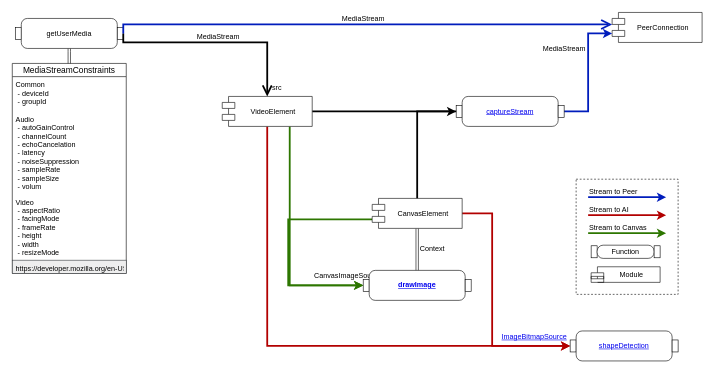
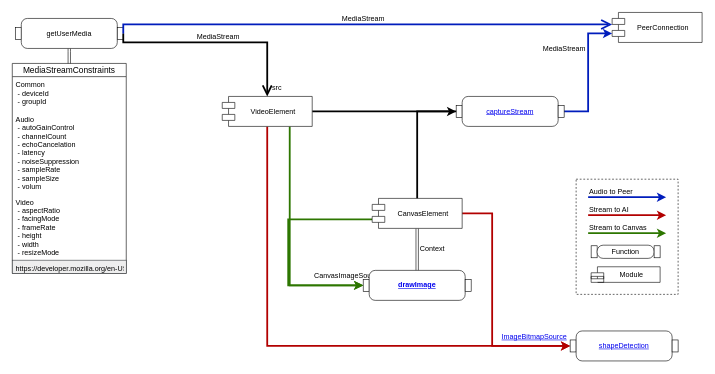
  <mxCell id="0" />
  <mxCell id="1" parent="0" />
  <mxCell id="2" value="" style="rounded=0;whiteSpace=wrap;html=1;dashed=1;" vertex="1" parent="1"><mxGeometry x="960" y="298" width="170" height="192" as="geometry" /></mxCell>
  <mxCell id="3" style="edgeStyle=orthogonalEdgeStyle;rounded=0;orthogonalLoop=1;jettySize=auto;html=1;fontSize=12;shape=link;" edge="1" parent="1" source="4" target="7"><mxGeometry relative="1" as="geometry" /></mxCell>
  <mxCell id="4" value="getUserMedia" style="html=1;shape=mxgraph.sysml.isControl;whiteSpace=wrap;align=center;fontSize=12;" vertex="1" parent="1"><mxGeometry x="25" y="30" width="180" height="50" as="geometry" /></mxCell>
  <mxCell id="5" value="MediaStream" style="edgeStyle=elbowEdgeStyle;html=1;elbow=vertical;endArrow=open;rounded=0;verticalAlign=bottom;endSize=12;fontSize=12;exitX=1;exitY=0.5;exitDx=0;exitDy=0;exitPerimeter=0;strokeWidth=3;" edge="1" parent="1" source="4" target="16"><mxGeometry relative="1" as="geometry"><mxPoint x="275" y="55" as="targetPoint" /><Array as="points"><mxPoint x="260" y="70" /><mxPoint x="290" y="70" /><mxPoint x="280" y="55" /><mxPoint x="255" y="45" /></Array></mxGeometry></mxCell>
  <mxCell id="6" value="src" style="text;html=1;align=center;verticalAlign=middle;resizable=0;points=[];labelBackgroundColor=#ffffff;fontSize=12;" vertex="1" connectable="0" parent="5"><mxGeometry x="0.881" y="2" relative="1" as="geometry"><mxPoint x="13" y="5" as="offset" /></mxGeometry></mxCell>
  <mxCell id="7" value="MediaStreamConstraints" style="swimlane;fontStyle=0;childLayout=stackLayout;horizontal=1;startSize=22;fillColor=none;horizontalStack=0;resizeParent=1;resizeParentMax=0;resizeLast=0;collapsible=1;marginBottom=0;swimlaneFillColor=#ffffff;align=center;fontSize=14;" vertex="1" parent="1"><mxGeometry x="20" y="105" width="190" height="350" as="geometry"><mxRectangle x="70" y="265" width="190" height="22" as="alternateBounds" /></mxGeometry></mxCell>
  <mxCell id="8" value="Common&#10; - deviceId&#10; - groupId" style="text;strokeColor=none;fillColor=none;spacingLeft=4;spacingRight=4;overflow=hidden;rotatable=0;points=[[0,0.5],[1,0.5]];portConstraint=eastwest;fontSize=12;" vertex="1" parent="7"><mxGeometry y="22" width="190" height="58" as="geometry" /></mxCell>
  <mxCell id="9" value="Audio&#10; - autoGainControl&#10; - channelCount&#10; - echoCancelation&#10; - latency&#10; - noiseSuppression&#10; - sampleRate&#10; - sampleSize&#10; - volum" style="text;strokeColor=none;fillColor=none;spacingLeft=4;spacingRight=4;overflow=hidden;rotatable=0;points=[[0,0.5],[1,0.5]];portConstraint=eastwest;fontSize=12;" vertex="1" parent="7"><mxGeometry y="80" width="190" height="138" as="geometry" /></mxCell>
  <mxCell id="10" value="Video&#10; - aspectRatio&#10; - facingMode&#10; - frameRate&#10; - height&#10; - width&#10; - resizeMode" style="text;strokeColor=none;fillColor=none;spacingLeft=4;spacingRight=4;overflow=hidden;rotatable=0;points=[[0,0.5],[1,0.5]];portConstraint=eastwest;fontSize=12;" vertex="1" parent="7"><mxGeometry y="218" width="190" height="110" as="geometry" /></mxCell>
  <mxCell id="11" value="https://developer.mozilla.org/en-US/docs/Web/API/MediaTrackConstraints" style="text;spacingLeft=4;spacingRight=4;overflow=hidden;rotatable=0;points=[[0,0.5],[1,0.5]];portConstraint=eastwest;fontSize=12;fillColor=#eeeeee;strokeColor=#36393d;" vertex="1" parent="7"><mxGeometry y="328" width="190" height="22" as="geometry" /></mxCell>
  <mxCell id="12" style="edgeStyle=orthogonalEdgeStyle;rounded=0;orthogonalLoop=1;jettySize=auto;html=1;exitX=1;exitY=0.5;exitDx=0;exitDy=0;entryX=0;entryY=0.5;entryDx=0;entryDy=0;entryPerimeter=0;fontSize=12;strokeWidth=3;" edge="1" parent="1" source="16" target="21"><mxGeometry relative="1" as="geometry" /></mxCell>
  <mxCell id="13" style="edgeStyle=orthogonalEdgeStyle;rounded=0;orthogonalLoop=1;jettySize=auto;html=1;exitX=0.5;exitY=1;exitDx=0;exitDy=0;entryX=0;entryY=0.5;entryDx=0;entryDy=0;entryPerimeter=0;fontSize=12;fillColor=#e51400;strokeColor=#B20000;strokeWidth=3;" edge="1" parent="1" source="16" target="27"><mxGeometry relative="1" as="geometry" /></mxCell>
  <mxCell id="14" style="edgeStyle=orthogonalEdgeStyle;rounded=0;orthogonalLoop=1;jettySize=auto;html=1;exitX=0.75;exitY=1;exitDx=0;exitDy=0;entryX=0;entryY=0.5;entryDx=0;entryDy=0;entryPerimeter=0;fontSize=12;fillColor=#60a917;strokeColor=#2D7600;strokeWidth=3;" edge="1" parent="1" source="16" target="28"><mxGeometry relative="1" as="geometry" /></mxCell>
  <mxCell id="15" value="CanvasImageSource" style="text;html=1;align=center;verticalAlign=middle;resizable=0;points=[];labelBackgroundColor=#ffffff;fontSize=12;" vertex="1" connectable="0" parent="14"><mxGeometry x="0.395" y="37" relative="1" as="geometry"><mxPoint x="91.36" y="21.96" as="offset" /></mxGeometry></mxCell>
  <mxCell id="16" value="VideoElement" style="shape=module;align=center;spacingLeft=20;align=center;verticalAlign=middle;fontSize=12;jettyWidth=21;jettyHeight=10;" vertex="1" parent="1"><mxGeometry x="370" y="160" width="150" height="50" as="geometry" /></mxCell>
  <mxCell id="17" value="PeerConnection" style="shape=module;align=center;spacingLeft=20;align=center;verticalAlign=middle;fontSize=12;jettyWidth=21;jettyHeight=10;" vertex="1" parent="1"><mxGeometry x="1020" y="20" width="150" height="50" as="geometry" /></mxCell>
  <mxCell id="18" value="MediaStream" style="edgeStyle=elbowEdgeStyle;html=1;elbow=vertical;endArrow=open;rounded=0;verticalAlign=bottom;endSize=12;fontSize=12;exitX=1;exitY=0.5;exitDx=0;exitDy=0;exitPerimeter=0;fillColor=#0050ef;strokeColor=#001DBC;strokeWidth=3;" edge="1" parent="1" source="4" target="17"><mxGeometry relative="1" as="geometry"><mxPoint x="374" y="110" as="targetPoint" /><mxPoint x="215" y="65" as="sourcePoint" /><Array as="points"><mxPoint x="310" y="40" /><mxPoint x="320" y="70" /><mxPoint x="320" y="55" /><mxPoint x="290" y="65" /><mxPoint x="265" y="55" /></Array></mxGeometry></mxCell>
  <mxCell id="19" style="edgeStyle=orthogonalEdgeStyle;rounded=0;orthogonalLoop=1;jettySize=auto;html=1;exitX=1;exitY=0.5;exitDx=0;exitDy=0;exitPerimeter=0;entryX=0;entryY=0;entryDx=0;entryDy=35;fontSize=12;entryPerimeter=0;fillColor=#0050ef;strokeColor=#001DBC;strokeWidth=3;" edge="1" parent="1" source="21" target="17"><mxGeometry relative="1" as="geometry" /></mxCell>
  <mxCell id="20" value="MediaStream" style="text;html=1;align=center;verticalAlign=middle;resizable=0;points=[];labelBackgroundColor=#ffffff;fontSize=12;" vertex="1" connectable="0" parent="19"><mxGeometry x="-0.098" y="33" relative="1" as="geometry"><mxPoint x="-7.06" y="-49.82" as="offset" /></mxGeometry></mxCell>
  <mxCell id="21" value="&lt;a href=&quot;https://www.w3.org/TR/mediacapture-fromelement/&quot;&gt;captureStream&lt;/a&gt;" style="html=1;shape=mxgraph.sysml.isControl;whiteSpace=wrap;align=center;fontSize=12;rotation=0;" vertex="1" parent="1"><mxGeometry x="760" y="160" width="180" height="50" as="geometry" /></mxCell>
  <mxCell id="22" style="edgeStyle=orthogonalEdgeStyle;rounded=0;orthogonalLoop=1;jettySize=auto;html=1;entryX=0;entryY=0.5;entryDx=0;entryDy=0;entryPerimeter=0;fontSize=12;strokeWidth=3;endArrow=none;" edge="1" parent="1" source="26" target="21"><mxGeometry relative="1" as="geometry" /></mxCell>
  <mxCell id="23" style="edgeStyle=orthogonalEdgeStyle;rounded=0;orthogonalLoop=1;jettySize=auto;html=1;fontSize=12;entryX=0;entryY=0.5;entryDx=0;entryDy=0;entryPerimeter=0;exitX=0;exitY=0;exitDx=0;exitDy=35;exitPerimeter=0;fillColor=#60a917;strokeColor=#2D7600;strokeWidth=3;" edge="1" parent="1" source="26" target="28"><mxGeometry relative="1" as="geometry"><Array as="points"><mxPoint x="480" y="365" /><mxPoint x="480" y="475" /></Array></mxGeometry></mxCell>
  <mxCell id="24" style="edgeStyle=orthogonalEdgeStyle;shape=link;rounded=0;orthogonalLoop=1;jettySize=auto;html=1;exitX=0.5;exitY=1;exitDx=0;exitDy=0;fontSize=12;" edge="1" parent="1" source="26" target="28"><mxGeometry relative="1" as="geometry" /></mxCell>
  <mxCell id="25" style="edgeStyle=orthogonalEdgeStyle;rounded=0;orthogonalLoop=1;jettySize=auto;html=1;exitX=1;exitY=0.5;exitDx=0;exitDy=0;entryX=0;entryY=0.5;entryDx=0;entryDy=0;entryPerimeter=0;fontSize=12;fillColor=#e51400;strokeColor=#B20000;strokeWidth=3;" edge="1" parent="1" source="26" target="27"><mxGeometry relative="1" as="geometry"><Array as="points"><mxPoint x="820" y="355" /><mxPoint x="820" y="576" /></Array></mxGeometry></mxCell>
  <mxCell id="26" value="CanvasElement" style="shape=module;align=center;spacingLeft=20;align=center;verticalAlign=middle;fontSize=12;jettyWidth=21;jettyHeight=10;" vertex="1" parent="1"><mxGeometry x="620" y="330" width="150" height="50" as="geometry" /></mxCell>
  <mxCell id="27" value="&lt;a href=&quot;https://wicg.github.io/shape-detection-api/&quot;&gt;shapeDetection&lt;/a&gt;" style="html=1;shape=mxgraph.sysml.isControl;whiteSpace=wrap;align=center;fontSize=12;rotation=0;" vertex="1" parent="1"><mxGeometry x="950" y="551" width="180" height="50" as="geometry" /></mxCell>
  <mxCell id="28" value="&lt;b&gt;&lt;a href=&quot;https://www.w3.org/TR/2dcontext/#dom-context-2d-drawimage&quot;&gt;drawImage&lt;/a&gt;&lt;/b&gt;" style="html=1;shape=mxgraph.sysml.isControl;whiteSpace=wrap;align=center;fontSize=12;rotation=0;" vertex="1" parent="1"><mxGeometry x="605" y="450" width="180" height="50" as="geometry" /></mxCell>
  <mxCell id="29" value="Context" style="text;html=1;align=center;verticalAlign=middle;resizable=0;points=[];autosize=1;fontSize=12;" vertex="1" parent="1"><mxGeometry x="690" y="405" width="60" height="20" as="geometry" /></mxCell>
  <mxCell id="30" value="&lt;a href=&quot;https://html.spec.whatwg.org/multipage/imagebitmap-and-animations.html#imagebitmapsource&quot;&gt;ImageBitmapSource&lt;/a&gt;" style="text;html=1;align=center;verticalAlign=middle;resizable=0;points=[];autosize=1;fontSize=12;" vertex="1" parent="1"><mxGeometry x="830" y="551" width="120" height="20" as="geometry" /></mxCell>
  <mxCell id="31" style="rounded=0;orthogonalLoop=1;jettySize=auto;html=1;exitX=1;exitY=0.5;exitDx=0;exitDy=0;exitPerimeter=0;fontSize=12;fillColor=#0050ef;strokeColor=#001DBC;strokeWidth=3;" edge="1" parent="1"><mxGeometry relative="1" as="geometry"><mxPoint x="980" y="328" as="sourcePoint" /><mxPoint x="1110" y="328" as="targetPoint" /></mxGeometry></mxCell>
- <mxCell id="32" value="Stream to Peer" style="text;html=1;resizable=0;points=[];autosize=1;align=left;verticalAlign=top;spacingTop=-4;" vertex="1" parent="1"><mxGeometry x="980" y="310" width="100" height="20" as="geometry" /></mxCell>
+ <mxCell id="32" value="Audio to Peer" style="text;html=1;resizable=0;points=[];autosize=1;align=left;verticalAlign=top;spacingTop=-4;" vertex="1" parent="1"><mxGeometry x="980" y="310" width="100" height="20" as="geometry" /></mxCell>
  <mxCell id="33" style="rounded=0;orthogonalLoop=1;jettySize=auto;html=1;exitX=1;exitY=0.5;exitDx=0;exitDy=0;exitPerimeter=0;fontSize=12;fillColor=#e51400;strokeColor=#B20000;strokeWidth=3;" edge="1" parent="1"><mxGeometry relative="1" as="geometry"><mxPoint x="980" y="358" as="sourcePoint" /><mxPoint x="1110" y="358" as="targetPoint" /></mxGeometry></mxCell>
  <mxCell id="34" value="Stream to AI" style="text;html=1;resizable=0;points=[];autosize=1;align=left;verticalAlign=top;spacingTop=-4;" vertex="1" parent="1"><mxGeometry x="980" y="340" width="80" height="20" as="geometry" /></mxCell>
  <mxCell id="35" style="rounded=0;orthogonalLoop=1;jettySize=auto;html=1;exitX=1;exitY=0.5;exitDx=0;exitDy=0;exitPerimeter=0;fontSize=12;fillColor=#60a917;strokeColor=#2D7600;strokeWidth=3;" edge="1" parent="1"><mxGeometry relative="1" as="geometry"><mxPoint x="980" y="388" as="sourcePoint" /><mxPoint x="1110" y="388" as="targetPoint" /></mxGeometry></mxCell>
  <mxCell id="36" value="Stream to Canvas" style="text;html=1;resizable=0;points=[];autosize=1;align=left;verticalAlign=top;spacingTop=-4;" vertex="1" parent="1"><mxGeometry x="980" y="370" width="110" height="20" as="geometry" /></mxCell>
  <mxCell id="37" value="Function" style="html=1;shape=mxgraph.sysml.isControl;whiteSpace=wrap;align=center;fontSize=12;rotation=0;" vertex="1" parent="1"><mxGeometry x="985" y="408" width="115" height="22" as="geometry" /></mxCell>
  <mxCell id="38" value="Module" style="shape=module;align=left;spacingLeft=20;align=center;verticalAlign=middle;fontSize=12;jettyWidth=21;jettyHeight=10;" vertex="1" parent="1"><mxGeometry x="985" y="444" width="115" height="26" as="geometry" /></mxCell>
